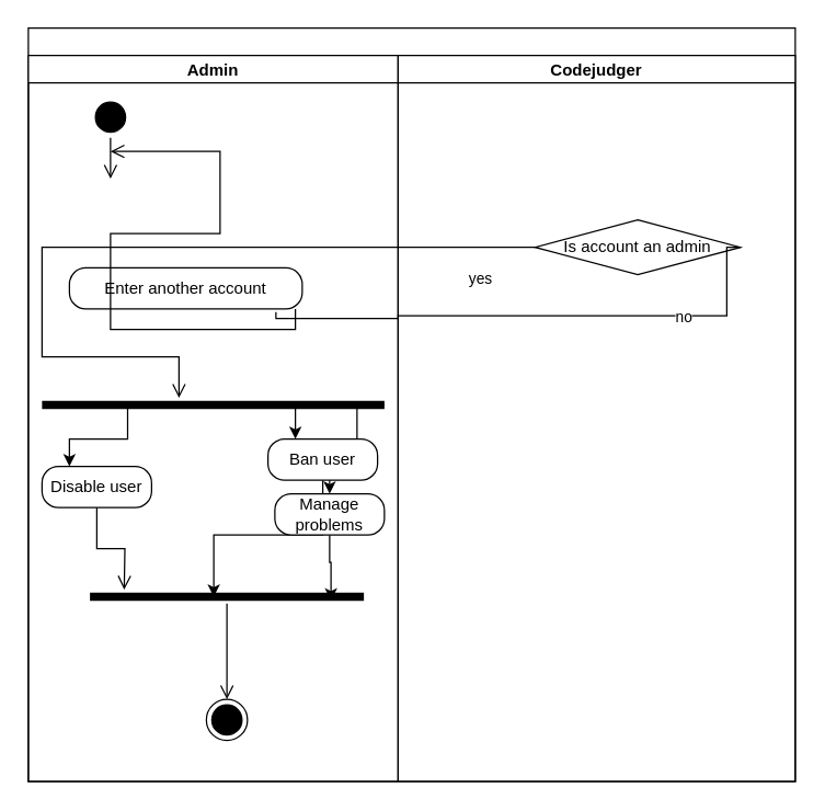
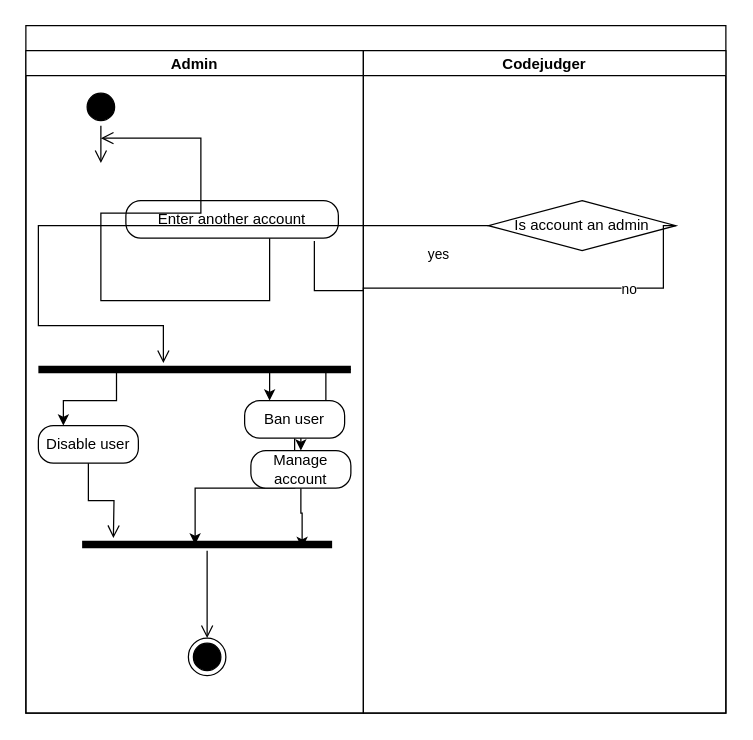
  <mxCell id="0" />
  <mxCell id="1" parent="0" />
  <mxCell id="2" value="" style="swimlane;childLayout=stackLayout;resizeParent=1;resizeParentMax=0;startSize=20;" parent="1" vertex="1"><mxGeometry x="20" y="20" width="560" height="550" as="geometry" /></mxCell>
  <mxCell id="3" value="Admin" style="swimlane;startSize=20;" parent="2" vertex="1"><mxGeometry y="20" width="270" height="530" as="geometry" /></mxCell>
  <mxCell id="4" value="" style="ellipse;html=1;shape=startState;fillColor=#000000;strokeColor=#000000;" parent="3" vertex="1"><mxGeometry x="45" y="30" width="30" height="30" as="geometry" /></mxCell>
  <mxCell id="5" value="" style="edgeStyle=orthogonalEdgeStyle;html=1;verticalAlign=bottom;endArrow=open;endSize=8;strokeColor=#000000;rounded=0;" parent="3" source="4" edge="1"><mxGeometry relative="1" as="geometry"><mxPoint x="60" y="90" as="targetPoint" /></mxGeometry></mxCell>
- <mxCell id="6" value="Enter another account" style="rounded=1;whiteSpace=wrap;html=1;arcSize=40;fontColor=#000000;fillColor=#FFFFFF;strokeColor=#000000;" parent="3" vertex="1"><mxGeometry x="30" y="155" width="170" height="30" as="geometry" /></mxCell>
+ <mxCell id="6" value="Enter another account" style="rounded=1;whiteSpace=wrap;html=1;arcSize=40;fontColor=#000000;fillColor=#FFFFFF;strokeColor=#000000;" parent="3" vertex="1"><mxGeometry x="80" y="120" width="170" height="30" as="geometry" /></mxCell>
  <mxCell id="7" style="edgeStyle=orthogonalEdgeStyle;rounded=0;orthogonalLoop=1;jettySize=auto;html=1;exitX=0.25;exitY=0.5;exitDx=0;exitDy=0;exitPerimeter=0;entryX=0.25;entryY=0;entryDx=0;entryDy=0;" parent="3" source="10" target="13" edge="1"><mxGeometry relative="1" as="geometry" /></mxCell>
  <mxCell id="8" style="edgeStyle=orthogonalEdgeStyle;rounded=0;orthogonalLoop=1;jettySize=auto;html=1;exitX=0.75;exitY=0.5;exitDx=0;exitDy=0;exitPerimeter=0;entryX=0.25;entryY=0;entryDx=0;entryDy=0;" parent="3" source="10" target="16" edge="1"><mxGeometry relative="1" as="geometry" /></mxCell>
  <mxCell id="9" style="edgeStyle=orthogonalEdgeStyle;rounded=0;orthogonalLoop=1;jettySize=auto;html=1;exitX=1;exitY=0.5;exitDx=0;exitDy=0;exitPerimeter=0;entryX=0.5;entryY=0;entryDx=0;entryDy=0;" parent="3" source="10" target="18" edge="1"><mxGeometry relative="1" as="geometry"><Array as="points"><mxPoint x="240" y="255" /><mxPoint x="240" y="290" /><mxPoint x="220" y="290" /></Array></mxGeometry></mxCell>
  <mxCell id="10" value="" style="shape=line;html=1;strokeWidth=6;strokeColor=#000000;" parent="3" vertex="1"><mxGeometry x="10" y="250" width="250" height="10" as="geometry" /></mxCell>
  <mxCell id="11" value="" style="edgeStyle=orthogonalEdgeStyle;html=1;verticalAlign=bottom;endArrow=open;endSize=8;strokeColor=#000000;rounded=0;" parent="3" source="6" edge="1"><mxGeometry relative="1" as="geometry"><mxPoint x="60" y="70" as="targetPoint" /><Array as="points"><mxPoint x="195" y="200" /><mxPoint x="60" y="200" /><mxPoint x="60" y="130" /><mxPoint x="140" y="130" /><mxPoint x="140" y="70" /></Array></mxGeometry></mxCell>
  <mxCell id="12" value="" style="ellipse;html=1;shape=endState;fillColor=#000000;strokeColor=#000000;" parent="3" vertex="1"><mxGeometry x="130" y="470" width="30" height="30" as="geometry" /></mxCell>
  <mxCell id="13" value="Disable user" style="rounded=1;whiteSpace=wrap;html=1;arcSize=40;fontColor=#000000;fillColor=#FFFFFF;strokeColor=#000000;gradientColor=#ffffff;" parent="3" vertex="1"><mxGeometry x="10" y="300" width="80" height="30" as="geometry" /></mxCell>
  <mxCell id="14" value="" style="edgeStyle=orthogonalEdgeStyle;html=1;verticalAlign=bottom;endArrow=open;endSize=8;strokeColor=#000000;rounded=0;" parent="3" source="13" edge="1"><mxGeometry relative="1" as="geometry"><mxPoint x="70" y="390" as="targetPoint" /></mxGeometry></mxCell>
  <mxCell id="15" style="edgeStyle=orthogonalEdgeStyle;rounded=0;orthogonalLoop=1;jettySize=auto;html=1;exitX=0.5;exitY=1;exitDx=0;exitDy=0;entryX=0.452;entryY=0.51;entryDx=0;entryDy=0;entryPerimeter=0;" parent="3" source="16" target="19" edge="1"><mxGeometry relative="1" as="geometry" /></mxCell>
  <mxCell id="16" value="Ban user" style="rounded=1;whiteSpace=wrap;html=1;arcSize=40;fontColor=#000000;fillColor=#FFFFFF;strokeColor=#000000;" parent="3" vertex="1"><mxGeometry x="175" y="280" width="80" height="30" as="geometry" /></mxCell>
  <mxCell id="17" style="edgeStyle=orthogonalEdgeStyle;rounded=0;orthogonalLoop=1;jettySize=auto;html=1;exitX=0.5;exitY=1;exitDx=0;exitDy=0;entryX=0.88;entryY=0.795;entryDx=0;entryDy=0;entryPerimeter=0;" parent="3" source="18" target="19" edge="1"><mxGeometry relative="1" as="geometry" /></mxCell>
- <mxCell id="18" value="Manage problems" style="rounded=1;whiteSpace=wrap;html=1;arcSize=40;fontColor=#000000;fillColor=#FFFFFF;strokeColor=#000000;" parent="3" vertex="1"><mxGeometry x="180" y="320" width="80" height="30" as="geometry" /></mxCell>
+ <mxCell id="18" value="Manage account" style="rounded=1;whiteSpace=wrap;html=1;arcSize=40;fontColor=#000000;fillColor=#FFFFFF;strokeColor=#000000;" parent="3" vertex="1"><mxGeometry x="180" y="320" width="80" height="30" as="geometry" /></mxCell>
  <mxCell id="19" value="" style="shape=line;html=1;strokeWidth=6;strokeColor=#000000;fillColor=#FFFFFF;" parent="3" vertex="1"><mxGeometry x="45" y="390" width="200" height="10" as="geometry" /></mxCell>
  <mxCell id="20" value="" style="edgeStyle=orthogonalEdgeStyle;html=1;verticalAlign=bottom;endArrow=open;endSize=8;strokeColor=#000000;rounded=0;" parent="3" source="19" edge="1"><mxGeometry relative="1" as="geometry"><mxPoint x="145" y="470" as="targetPoint" /></mxGeometry></mxCell>
  <mxCell id="21" value="Codejudger" style="swimlane;startSize=20;" parent="2" vertex="1"><mxGeometry x="270" y="20" width="290" height="530" as="geometry" /></mxCell>
  <mxCell id="22" value="Is account an admin" style="rhombus;whiteSpace=wrap;html=1;fillColor=#FFFFFF;strokeColor=#000000;" parent="21" vertex="1"><mxGeometry x="100" y="120" width="150" height="40" as="geometry" /></mxCell>
  <mxCell id="23" value="yes" style="edgeStyle=orthogonalEdgeStyle;html=1;align=left;verticalAlign=top;endArrow=open;endSize=8;strokeColor=#000000;rounded=0;" parent="2" source="22" edge="1"><mxGeometry x="-0.825" y="10" relative="1" as="geometry"><mxPoint x="110" y="270" as="targetPoint" /><Array as="points"><mxPoint x="10" y="160" /><mxPoint x="10" y="240" /></Array><mxPoint as="offset" /></mxGeometry></mxCell>
  <mxCell id="24" value="no" style="edgeStyle=orthogonalEdgeStyle;html=1;align=left;verticalAlign=bottom;endArrow=none;endSize=8;strokeColor=#000000;rounded=0;entryX=0.887;entryY=1.074;entryDx=0;entryDy=0;entryPerimeter=0;exitX=1;exitY=0.5;exitDx=0;exitDy=0;" parent="2" source="22" target="6" edge="1"><mxGeometry x="-0.501" y="10" relative="1" as="geometry"><mxPoint x="210" y="230" as="targetPoint" /><Array as="points"><mxPoint x="510" y="160" /><mxPoint x="510" y="210" /><mxPoint x="270" y="210" /><mxPoint x="270" y="212" /></Array><mxPoint as="offset" /></mxGeometry></mxCell>
